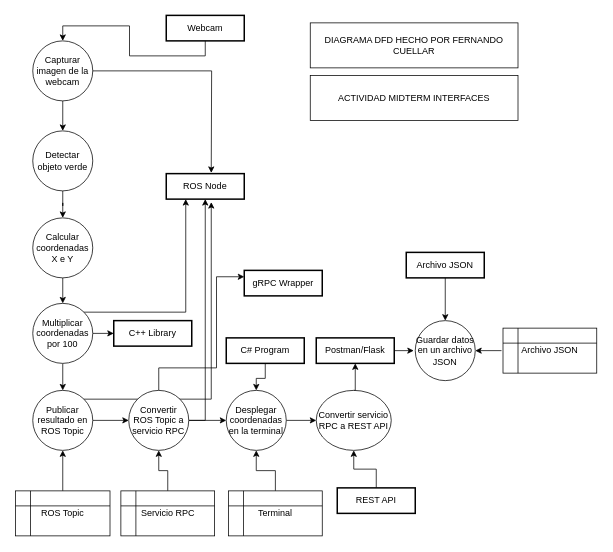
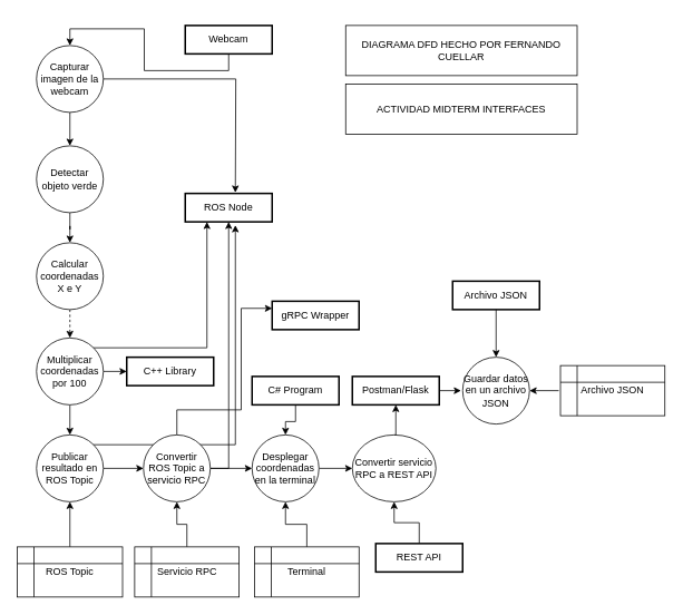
  <mxCell id="0" />
  <mxCell id="1" parent="0" />
  <mxCell id="2" value="C++ Library" style="whiteSpace=wrap;strokeWidth=2;" parent="1" vertex="1"><mxGeometry x="151" y="427" width="104" height="34" as="geometry" /></mxCell>
  <mxCell id="3" value="gRPC Wrapper" style="whiteSpace=wrap;strokeWidth=2;" parent="1" vertex="1"><mxGeometry x="325" y="360" width="104" height="34" as="geometry" /></mxCell>
  <mxCell id="4" value="ROS Node" style="whiteSpace=wrap;strokeWidth=2;" parent="1" vertex="1"><mxGeometry x="221" y="231" width="104" height="34" as="geometry" /></mxCell>
  <mxCell id="5" style="edgeStyle=orthogonalEdgeStyle;rounded=0;orthogonalLoop=1;jettySize=auto;html=1;exitX=0.5;exitY=1;exitDx=0;exitDy=0;entryX=0.5;entryY=0;entryDx=0;entryDy=0;" parent="1" source="6" target="17" edge="1"><mxGeometry relative="1" as="geometry" /></mxCell>
- <mxCell id="6" value="Webcam" style="whiteSpace=wrap;strokeWidth=2;" parent="1" vertex="1"><mxGeometry x="221" y="20" width="104" height="34" as="geometry" /></mxCell>
+ <mxCell id="6" value="Webcam" style="whiteSpace=wrap;strokeWidth=2;" parent="1" vertex="1"><mxGeometry x="221" y="30" width="104" height="34" as="geometry" /></mxCell>
  <mxCell id="7" style="edgeStyle=orthogonalEdgeStyle;rounded=0;orthogonalLoop=1;jettySize=auto;html=1;entryX=0.5;entryY=0;entryDx=0;entryDy=0;" parent="1" source="8" target="34" edge="1"><mxGeometry relative="1" as="geometry" /></mxCell>
  <mxCell id="8" value="C# Program" style="whiteSpace=wrap;strokeWidth=2;" parent="1" vertex="1"><mxGeometry x="301" y="450" width="104" height="34" as="geometry" /></mxCell>
  <mxCell id="9" style="edgeStyle=orthogonalEdgeStyle;rounded=0;orthogonalLoop=1;jettySize=auto;html=1;entryX=0.5;entryY=0;entryDx=0;entryDy=0;" parent="1" source="10" target="37" edge="1"><mxGeometry relative="1" as="geometry" /></mxCell>
  <mxCell id="10" value="Archivo JSON" style="whiteSpace=wrap;strokeWidth=2;" parent="1" vertex="1"><mxGeometry x="541" y="336" width="104" height="34" as="geometry" /></mxCell>
  <mxCell id="11" style="edgeStyle=orthogonalEdgeStyle;rounded=0;orthogonalLoop=1;jettySize=auto;html=1;entryX=0.5;entryY=1;entryDx=0;entryDy=0;" parent="1" source="12" target="36" edge="1"><mxGeometry relative="1" as="geometry" /></mxCell>
  <mxCell id="12" value="REST API" style="whiteSpace=wrap;strokeWidth=2;" parent="1" vertex="1"><mxGeometry x="449" y="650" width="104" height="34" as="geometry" /></mxCell>
  <mxCell id="13" style="edgeStyle=orthogonalEdgeStyle;rounded=0;orthogonalLoop=1;jettySize=auto;html=1;exitX=1;exitY=0.5;exitDx=0;exitDy=0;" parent="1" source="14" edge="1"><mxGeometry relative="1" as="geometry"><mxPoint x="551" y="467" as="targetPoint" /></mxGeometry></mxCell>
  <mxCell id="14" value="Postman/Flask" style="whiteSpace=wrap;strokeWidth=2;" parent="1" vertex="1"><mxGeometry x="421" y="450" width="104" height="34" as="geometry" /></mxCell>
  <mxCell id="15" style="edgeStyle=orthogonalEdgeStyle;rounded=0;orthogonalLoop=1;jettySize=auto;html=1;exitX=0.5;exitY=1;exitDx=0;exitDy=0;entryX=0.5;entryY=0;entryDx=0;entryDy=0;" parent="1" source="17" target="19" edge="1"><mxGeometry relative="1" as="geometry" /></mxCell>
  <mxCell id="16" style="edgeStyle=orthogonalEdgeStyle;rounded=0;orthogonalLoop=1;jettySize=auto;html=1;" parent="1" source="17" edge="1"><mxGeometry relative="1" as="geometry"><mxPoint x="281" y="230" as="targetPoint" /></mxGeometry></mxCell>
  <mxCell id="17" value="Capturar imagen de la webcam" style="ellipse;whiteSpace=wrap;html=1;aspect=fixed;" parent="1" vertex="1"><mxGeometry x="43" y="54" width="80" height="80" as="geometry" /></mxCell>
  <mxCell id="18" style="edgeStyle=orthogonalEdgeStyle;rounded=0;orthogonalLoop=1;jettySize=auto;html=1;exitX=0.5;exitY=1;exitDx=0;exitDy=0;" parent="1" source="19" target="21" edge="1"><mxGeometry relative="1" as="geometry" /></mxCell>
  <mxCell id="19" value="Detectar objeto verde" style="ellipse;whiteSpace=wrap;html=1;aspect=fixed;" parent="1" vertex="1"><mxGeometry x="43" y="174" width="80" height="80" as="geometry" /></mxCell>
- <mxCell id="20" style="edgeStyle=orthogonalEdgeStyle;rounded=0;orthogonalLoop=1;jettySize=auto;html=1;exitX=0.5;exitY=1;exitDx=0;exitDy=0;entryX=0.5;entryY=0;entryDx=0;entryDy=0;" parent="1" source="21" target="25" edge="1"><mxGeometry relative="1" as="geometry" /></mxCell>
+ <mxCell id="20" style="edgeStyle=orthogonalEdgeStyle;rounded=0;orthogonalLoop=1;jettySize=auto;html=1;exitX=0.5;exitY=1;exitDx=0;exitDy=0;entryX=0.5;entryY=0;entryDx=0;entryDy=0;dashed=1;" parent="1" source="21" target="25" edge="1"><mxGeometry relative="1" as="geometry" /></mxCell>
  <mxCell id="21" value="Calcular coordenadas X e Y" style="ellipse;whiteSpace=wrap;html=1;aspect=fixed;" parent="1" vertex="1"><mxGeometry x="43" y="290" width="80" height="80" as="geometry" /></mxCell>
  <mxCell id="22" style="edgeStyle=orthogonalEdgeStyle;rounded=0;orthogonalLoop=1;jettySize=auto;html=1;exitX=0.5;exitY=1;exitDx=0;exitDy=0;entryX=0.5;entryY=0;entryDx=0;entryDy=0;" parent="1" source="25" target="28" edge="1"><mxGeometry relative="1" as="geometry" /></mxCell>
  <mxCell id="23" style="edgeStyle=orthogonalEdgeStyle;rounded=0;orthogonalLoop=1;jettySize=auto;html=1;exitX=1;exitY=0.5;exitDx=0;exitDy=0;entryX=0;entryY=0.5;entryDx=0;entryDy=0;" parent="1" source="25" target="2" edge="1"><mxGeometry relative="1" as="geometry" /></mxCell>
  <mxCell id="24" style="edgeStyle=orthogonalEdgeStyle;rounded=0;orthogonalLoop=1;jettySize=auto;html=1;exitX=1;exitY=0;exitDx=0;exitDy=0;entryX=0.25;entryY=1;entryDx=0;entryDy=0;" parent="1" source="25" target="4" edge="1"><mxGeometry relative="1" as="geometry" /></mxCell>
  <mxCell id="25" value="Multiplicar coordenadas por 100" style="ellipse;whiteSpace=wrap;html=1;aspect=fixed;" parent="1" vertex="1"><mxGeometry x="43" y="404" width="80" height="80" as="geometry" /></mxCell>
  <mxCell id="26" style="edgeStyle=orthogonalEdgeStyle;rounded=0;orthogonalLoop=1;jettySize=auto;html=1;exitX=1;exitY=0.5;exitDx=0;exitDy=0;entryX=0;entryY=0.5;entryDx=0;entryDy=0;" parent="1" source="28" target="32" edge="1"><mxGeometry relative="1" as="geometry" /></mxCell>
  <mxCell id="27" style="edgeStyle=orthogonalEdgeStyle;rounded=0;orthogonalLoop=1;jettySize=auto;html=1;exitX=1;exitY=0;exitDx=0;exitDy=0;entryX=0.577;entryY=1.118;entryDx=0;entryDy=0;entryPerimeter=0;" parent="1" source="28" target="4" edge="1"><mxGeometry relative="1" as="geometry"><mxPoint x="281" y="270" as="targetPoint" /></mxGeometry></mxCell>
  <mxCell id="28" value="Publicar resultado en ROS Topic" style="ellipse;whiteSpace=wrap;html=1;aspect=fixed;" parent="1" vertex="1"><mxGeometry x="43" y="520" width="80" height="80" as="geometry" /></mxCell>
  <mxCell id="29" style="edgeStyle=orthogonalEdgeStyle;rounded=0;orthogonalLoop=1;jettySize=auto;html=1;exitX=1;exitY=0.5;exitDx=0;exitDy=0;entryX=0;entryY=0.5;entryDx=0;entryDy=0;" parent="1" source="32" target="34" edge="1"><mxGeometry relative="1" as="geometry" /></mxCell>
  <mxCell id="30" style="edgeStyle=orthogonalEdgeStyle;rounded=0;orthogonalLoop=1;jettySize=auto;html=1;" parent="1" source="32" target="4" edge="1"><mxGeometry relative="1" as="geometry"><Array as="points"><mxPoint x="273" y="560" /></Array></mxGeometry></mxCell>
  <mxCell id="31" style="edgeStyle=orthogonalEdgeStyle;rounded=0;orthogonalLoop=1;jettySize=auto;html=1;entryX=0;entryY=0.25;entryDx=0;entryDy=0;" parent="1" source="32" target="3" edge="1"><mxGeometry relative="1" as="geometry"><Array as="points"><mxPoint x="211" y="490" /><mxPoint x="288" y="490" /><mxPoint x="288" y="369" /></Array></mxGeometry></mxCell>
  <mxCell id="32" value="Convertir ROS Topic a servicio RPC" style="ellipse;whiteSpace=wrap;html=1;aspect=fixed;" parent="1" vertex="1"><mxGeometry x="171" y="520" width="80" height="80" as="geometry" /></mxCell>
  <mxCell id="33" style="edgeStyle=orthogonalEdgeStyle;rounded=0;orthogonalLoop=1;jettySize=auto;html=1;exitX=1;exitY=0.5;exitDx=0;exitDy=0;entryX=0;entryY=0.5;entryDx=0;entryDy=0;" parent="1" source="34" target="36" edge="1"><mxGeometry relative="1" as="geometry" /></mxCell>
  <mxCell id="34" value="Desplegar coordenadas en la terminal" style="ellipse;whiteSpace=wrap;html=1;aspect=fixed;" parent="1" vertex="1"><mxGeometry x="301" y="520" width="80" height="80" as="geometry" /></mxCell>
  <mxCell id="35" style="edgeStyle=orthogonalEdgeStyle;rounded=0;orthogonalLoop=1;jettySize=auto;html=1;exitX=0.5;exitY=0;exitDx=0;exitDy=0;entryX=0.5;entryY=1;entryDx=0;entryDy=0;" parent="1" source="36" target="14" edge="1"><mxGeometry relative="1" as="geometry" /></mxCell>
  <mxCell id="36" value="Convertir servicio RPC a REST API" style="ellipse;whiteSpace=wrap;html=1;aspect=fixed;" parent="1" vertex="1"><mxGeometry x="421" y="520" width="100" height="80" as="geometry" /></mxCell>
  <mxCell id="37" value="Guardar datos en un archivo JSON" style="ellipse;whiteSpace=wrap;html=1;aspect=fixed;" parent="1" vertex="1"><mxGeometry x="553" y="427" width="80" height="80" as="geometry" /></mxCell>
  <mxCell id="38" style="edgeStyle=orthogonalEdgeStyle;rounded=0;orthogonalLoop=1;jettySize=auto;html=1;entryX=0.5;entryY=1;entryDx=0;entryDy=0;" parent="1" source="39" target="28" edge="1"><mxGeometry relative="1" as="geometry" /></mxCell>
  <mxCell id="39" value="ROS Topic" style="shape=internalStorage;whiteSpace=wrap;html=1;backgroundOutline=1;" parent="1" vertex="1"><mxGeometry x="20" y="654" width="126" height="60" as="geometry" /></mxCell>
  <mxCell id="40" style="edgeStyle=orthogonalEdgeStyle;rounded=0;orthogonalLoop=1;jettySize=auto;html=1;entryX=0.5;entryY=1;entryDx=0;entryDy=0;" parent="1" source="41" target="32" edge="1"><mxGeometry relative="1" as="geometry" /></mxCell>
  <mxCell id="41" value="Servicio RPC" style="shape=internalStorage;whiteSpace=wrap;html=1;backgroundOutline=1;" parent="1" vertex="1"><mxGeometry x="160.5" y="654" width="125" height="60" as="geometry" /></mxCell>
  <mxCell id="42" style="edgeStyle=orthogonalEdgeStyle;rounded=0;orthogonalLoop=1;jettySize=auto;html=1;entryX=1;entryY=0.5;entryDx=0;entryDy=0;" parent="1" target="37" edge="1"><mxGeometry relative="1" as="geometry"><mxPoint x="668" y="467" as="sourcePoint" /></mxGeometry></mxCell>
  <mxCell id="43" value="Archivo JSON" style="shape=internalStorage;whiteSpace=wrap;html=1;backgroundOutline=1;" parent="1" vertex="1"><mxGeometry x="670" y="437" width="125" height="60" as="geometry" /></mxCell>
  <mxCell id="44" style="edgeStyle=orthogonalEdgeStyle;rounded=0;orthogonalLoop=1;jettySize=auto;html=1;entryX=0.5;entryY=1;entryDx=0;entryDy=0;" parent="1" source="45" target="34" edge="1"><mxGeometry relative="1" as="geometry" /></mxCell>
  <mxCell id="45" value="Terminal" style="shape=internalStorage;whiteSpace=wrap;html=1;backgroundOutline=1;" parent="1" vertex="1"><mxGeometry x="304" y="654" width="125" height="60" as="geometry" /></mxCell>
  <mxCell id="46" value="DIAGRAMA DFD HECHO POR FERNANDO CUELLAR" style="rounded=0;whiteSpace=wrap;html=1;" vertex="1" parent="1"><mxGeometry x="413" y="30" width="277" height="60" as="geometry" /></mxCell>
  <mxCell id="47" value="ACTIVIDAD MIDTERM INTERFACES" style="rounded=0;whiteSpace=wrap;html=1;" vertex="1" parent="1"><mxGeometry x="413" y="100" width="277" height="60" as="geometry" /></mxCell>
